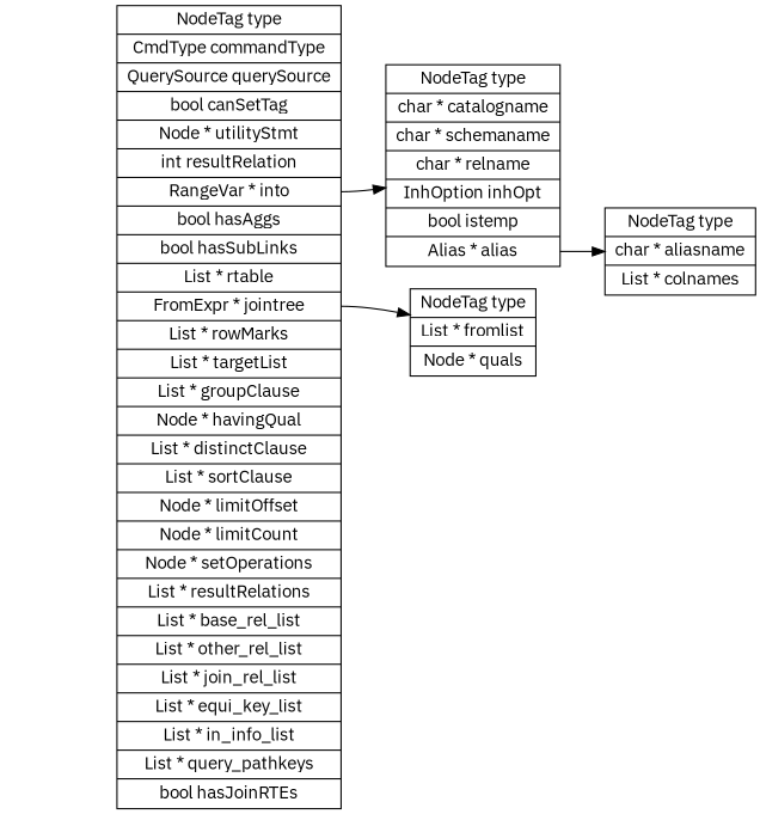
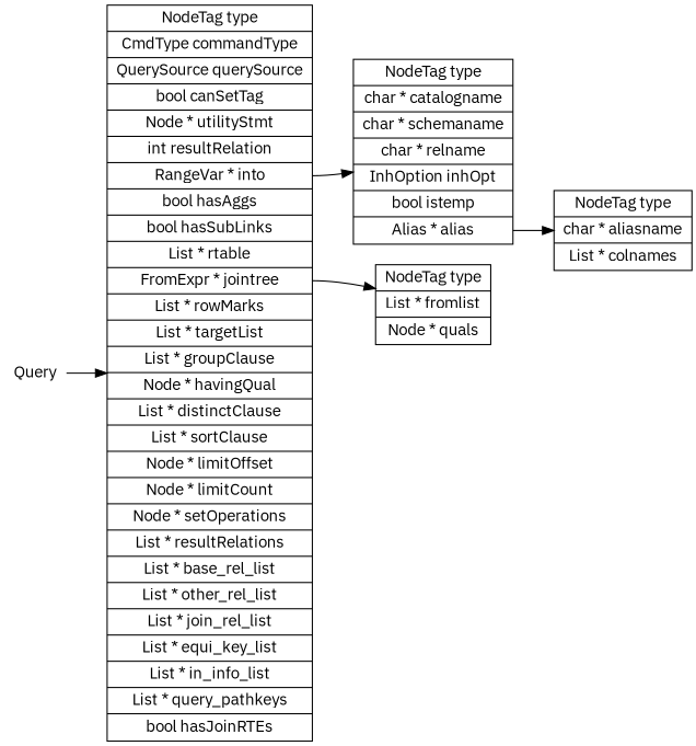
  digraph {
    rankdir=LR
    fontname="IBM Plex Sans"
    node [shape=record fontname="IBM Plex Sans"]
    edge [fontname="IBM Plex Sans" tailport=port6]
+   n1 [label=Query shape=plaintext]
    n2 [label="<port0>NodeTag type|<port1>CmdType commandType|<port2>QuerySource querySource|<port3>bool canSetTag|<port4>Node * utilityStmt|<port5>int resultRelation|<port6>RangeVar * into|<port7>bool hasAggs|<port8>bool hasSubLinks|<port9>List * rtable|<port10>FromExpr * jointree|<port11>List * rowMarks|<port12>List * targetList|<port13>List * groupClause|<port14>Node * havingQual|<port15>List * distinctClause|<port16>List * sortClause|<port17>Node * limitOffset|<port18>Node * limitCount|<port19>Node * setOperations|<port20>List * resultRelations|<port21>List * base_rel_list|<port22>List * other_rel_list|<port23>List * join_rel_list|<port24>List * equi_key_list|<port25>List * in_info_list|<port26>List * query_pathkeys|<port27>bool hasJoinRTEs"]
    n3 [label="<port0>NodeTag type|<port1>char * catalogname|<port2>char * schemaname|<port3>char * relname|<port4>InhOption inhOpt|<port5>bool istemp|<port6>Alias * alias"]
    n4 [label="<port0>NodeTag type|<port1>List * fromlist|<port2>Node * quals"]
    n5 [label="<port0>NodeTag type|<port1>char * aliasname|<port2>List * colnames"]
+   n1 -> n2 [tailport=""]
    n2 -> n3
    n2 -> n4 [tailport=port10]
    n3 -> n5
  }
